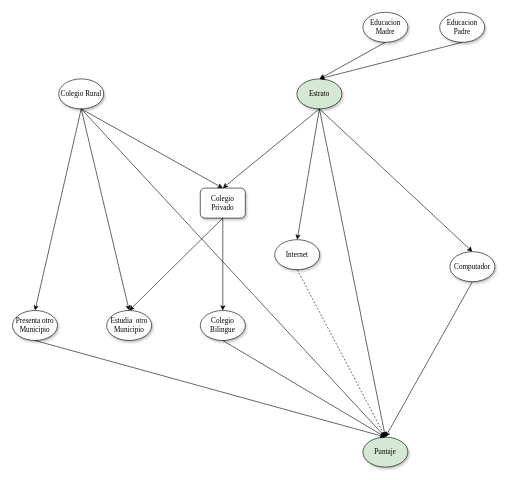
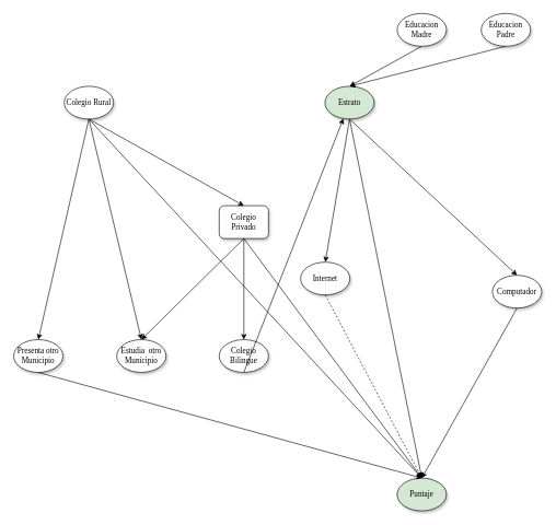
  <mxCell id="0" />
  <mxCell id="1" parent="0" />
  <mxCell id="2" value="Colegio Rural" style="ellipse;whiteSpace=wrap;html=1;rounded=0;shadow=1;comic=0;labelBackgroundColor=none;strokeWidth=1;fontFamily=Verdana;fontSize=12;align=center;" parent="1" vertex="1"><mxGeometry x="97" y="131" width="75" height="50" as="geometry" /></mxCell>
  <mxCell id="3" value="" style="endArrow=classic;html=1;rounded=0;exitX=0.5;exitY=1;exitDx=0;exitDy=0;entryX=0.5;entryY=0;entryDx=0;entryDy=0;" parent="1" source="2" target="12" edge="1"><mxGeometry width="50" height="50" relative="1" as="geometry"><mxPoint x="468" y="2" as="sourcePoint" /><mxPoint x="196" y="365" as="targetPoint" /></mxGeometry></mxCell>
  <mxCell id="4" value="Colegio Bilingue" style="ellipse;whiteSpace=wrap;html=1;rounded=0;shadow=1;comic=0;labelBackgroundColor=none;strokeWidth=1;fontFamily=Verdana;fontSize=12;align=center;" parent="1" vertex="1"><mxGeometry x="333" y="517" width="75" height="50" as="geometry" /></mxCell>
  <mxCell id="5" value="Colegio Privado" style="whiteSpace=wrap;html=1;shadow=1;comic=0;labelBackgroundColor=none;strokeWidth=1;fontFamily=Verdana;fontSize=12;align=center;rounded=1;" parent="1" vertex="1"><mxGeometry x="333" y="313" width="75" height="50" as="geometry" /></mxCell>
  <mxCell id="6" value="Estrato" style="ellipse;whiteSpace=wrap;html=1;rounded=0;shadow=1;comic=0;labelBackgroundColor=none;strokeWidth=1;fontFamily=Verdana;fontSize=12;align=center;fillColor=#d5e8d4;" parent="1" vertex="1"><mxGeometry x="494" y="131" width="75" height="50" as="geometry" /></mxCell>
  <mxCell id="7" value="Educacion Madre" style="ellipse;whiteSpace=wrap;html=1;rounded=0;shadow=1;comic=0;labelBackgroundColor=none;strokeWidth=1;fontFamily=Verdana;fontSize=12;align=center;" parent="1" vertex="1"><mxGeometry x="604" y="20" width="75" height="50" as="geometry" /></mxCell>
  <mxCell id="8" value="Educacion Padre" style="ellipse;whiteSpace=wrap;html=1;rounded=0;shadow=1;comic=0;labelBackgroundColor=none;strokeWidth=1;fontFamily=Verdana;fontSize=12;align=center;" parent="1" vertex="1"><mxGeometry x="732" y="20" width="75" height="50" as="geometry" /></mxCell>
  <mxCell id="9" value="Computador" style="ellipse;whiteSpace=wrap;html=1;rounded=0;shadow=1;comic=0;labelBackgroundColor=none;strokeWidth=1;fontFamily=Verdana;fontSize=12;align=center;" parent="1" vertex="1"><mxGeometry x="749" y="419" width="75" height="50" as="geometry" /></mxCell>
  <mxCell id="10" value="Internet" style="ellipse;whiteSpace=wrap;html=1;rounded=0;shadow=1;comic=0;labelBackgroundColor=none;strokeWidth=1;fontFamily=Verdana;fontSize=12;align=center;" parent="1" vertex="1"><mxGeometry x="457" y="399" width="75" height="50" as="geometry" /></mxCell>
  <mxCell id="11" value="Estudia&amp;nbsp; otro Municipio" style="ellipse;whiteSpace=wrap;html=1;rounded=0;shadow=1;comic=0;labelBackgroundColor=none;strokeWidth=1;fontFamily=Verdana;fontSize=12;align=center;" parent="1" vertex="1"><mxGeometry x="177" y="517" width="75" height="50" as="geometry" /></mxCell>
  <mxCell id="12" value="Presenta otro Municipio" style="ellipse;whiteSpace=wrap;html=1;rounded=0;shadow=1;comic=0;labelBackgroundColor=none;strokeWidth=1;fontFamily=Verdana;fontSize=12;align=center;" parent="1" vertex="1"><mxGeometry x="20" y="517" width="75" height="50" as="geometry" /></mxCell>
  <mxCell id="13" value="Puntaje" style="ellipse;whiteSpace=wrap;html=1;rounded=0;shadow=1;comic=0;labelBackgroundColor=none;strokeWidth=1;fontFamily=Verdana;fontSize=12;align=center;fillColor=#d5e8d4;" parent="1" vertex="1"><mxGeometry x="604" y="728" width="75" height="50" as="geometry" /></mxCell>
  <mxCell id="14" value="" style="endArrow=classic;html=1;rounded=0;exitX=0.5;exitY=1;exitDx=0;exitDy=0;entryX=0.5;entryY=0;entryDx=0;entryDy=0;" parent="1" source="7" target="6" edge="1"><mxGeometry width="50" height="50" relative="1" as="geometry"><mxPoint x="529.5" y="30" as="sourcePoint" /><mxPoint x="649.5" y="235" as="targetPoint" /></mxGeometry></mxCell>
  <mxCell id="15" value="" style="endArrow=classic;html=1;rounded=0;exitX=0.5;exitY=1;exitDx=0;exitDy=0;entryX=0.5;entryY=0;entryDx=0;entryDy=0;" parent="1" source="8" target="6" edge="1"><mxGeometry width="50" height="50" relative="1" as="geometry"><mxPoint x="643" y="-34" as="sourcePoint" /><mxPoint x="484" y="20" as="targetPoint" /></mxGeometry></mxCell>
  <mxCell id="16" value="" style="endArrow=classic;html=1;rounded=0;exitX=0.5;exitY=1;exitDx=0;exitDy=0;entryX=0.5;entryY=0;entryDx=0;entryDy=0;" parent="1" source="2" target="11" edge="1"><mxGeometry width="50" height="50" relative="1" as="geometry"><mxPoint x="86" y="170" as="sourcePoint" /><mxPoint x="97" y="387" as="targetPoint" /></mxGeometry></mxCell>
  <mxCell id="17" value="" style="endArrow=classic;html=1;rounded=0;exitX=0.5;exitY=1;exitDx=0;exitDy=0;entryX=0.5;entryY=0;entryDx=0;entryDy=0;" parent="1" source="2" target="5" edge="1"><mxGeometry width="50" height="50" relative="1" as="geometry"><mxPoint x="96" y="180" as="sourcePoint" /><mxPoint x="107" y="397" as="targetPoint" /></mxGeometry></mxCell>
  <mxCell id="18" value="" style="endArrow=classic;html=1;rounded=0;exitX=0.5;exitY=1;exitDx=0;exitDy=0;entryX=0.5;entryY=0;entryDx=0;entryDy=0;" parent="1" source="6" target="10" edge="1"><mxGeometry width="50" height="50" relative="1" as="geometry"><mxPoint x="783" y="-34" as="sourcePoint" /><mxPoint x="527" y="84" as="targetPoint" /></mxGeometry></mxCell>
  <mxCell id="19" value="" style="endArrow=classic;html=1;rounded=0;exitX=0.5;exitY=1;exitDx=0;exitDy=0;entryX=0.5;entryY=0;entryDx=0;entryDy=0;" parent="1" source="6" target="9" edge="1"><mxGeometry width="50" height="50" relative="1" as="geometry"><mxPoint x="793" y="-24" as="sourcePoint" /><mxPoint x="537" y="94" as="targetPoint" /></mxGeometry></mxCell>
  <mxCell id="20" value="" style="endArrow=classic;html=1;rounded=0;exitX=0.5;exitY=1;exitDx=0;exitDy=0;entryX=0.5;entryY=0;entryDx=0;entryDy=0;" parent="1" source="5" target="4" edge="1"><mxGeometry width="50" height="50" relative="1" as="geometry"><mxPoint x="808" y="440" as="sourcePoint" /><mxPoint x="552" y="558" as="targetPoint" /></mxGeometry></mxCell>
  <mxCell id="21" value="" style="endArrow=classic;html=1;rounded=0;exitX=0.5;exitY=1;exitDx=0;exitDy=0;entryX=0.5;entryY=0;entryDx=0;entryDy=0;" parent="1" source="5" target="11" edge="1"><mxGeometry width="50" height="50" relative="1" as="geometry"><mxPoint x="94" y="167" as="sourcePoint" /><mxPoint x="308" y="260" as="targetPoint" /></mxGeometry></mxCell>
- <mxCell id="22" value="" style="endArrow=classic;html=1;rounded=0;exitX=0.5;exitY=1;exitDx=0;exitDy=0;entryX=0.5;entryY=0;entryDx=0;entryDy=0;" parent="1" source="6" target="5" edge="1"><mxGeometry width="50" height="50" relative="1" as="geometry"><mxPoint x="527" y="134" as="sourcePoint" /><mxPoint x="527" y="190" as="targetPoint" /></mxGeometry></mxCell>
  <mxCell id="23" value="" style="endArrow=classic;html=1;rounded=0;exitX=0.5;exitY=1;exitDx=0;exitDy=0;entryX=0.5;entryY=0;entryDx=0;entryDy=0;dashed=1;" parent="1" source="10" target="13" edge="1"><mxGeometry width="50" height="50" relative="1" as="geometry"><mxPoint x="580" y="205" as="sourcePoint" /><mxPoint x="361" y="331" as="targetPoint" /></mxGeometry></mxCell>
  <mxCell id="24" value="" style="endArrow=classic;html=1;rounded=0;exitX=0.5;exitY=1;exitDx=0;exitDy=0;entryX=0.5;entryY=0;entryDx=0;entryDy=0;" parent="1" source="9" target="13" edge="1"><mxGeometry width="50" height="50" relative="1" as="geometry"><mxPoint x="537" y="144" as="sourcePoint" /><mxPoint x="318" y="270" as="targetPoint" /></mxGeometry></mxCell>
  <mxCell id="25" value="" style="endArrow=classic;html=1;rounded=0;entryX=0.5;entryY=0;entryDx=0;entryDy=0;exitX=0.5;exitY=1;exitDx=0;exitDy=0;" parent="1" source="6" target="13" edge="1"><mxGeometry width="50" height="50" relative="1" as="geometry"><mxPoint x="556" y="126" as="sourcePoint" /><mxPoint x="523" y="206" as="targetPoint" /></mxGeometry></mxCell>
+ <mxCell id="26" value="" style="endArrow=classic;html=1;rounded=0;exitX=0.5;exitY=1;exitDx=0;exitDy=0;entryX=0.5;entryY=0;entryDx=0;entryDy=0;" parent="1" source="5" target="13" edge="1"><mxGeometry width="50" height="50" relative="1" as="geometry"><mxPoint x="537" y="144" as="sourcePoint" /><mxPoint x="533" y="216" as="targetPoint" /></mxGeometry></mxCell>
  <mxCell id="27" value="" style="endArrow=classic;html=1;rounded=0;exitX=0.5;exitY=1;exitDx=0;exitDy=0;entryX=0.5;entryY=0;entryDx=0;entryDy=0;" parent="1" source="2" target="13" edge="1"><mxGeometry width="50" height="50" relative="1" as="geometry"><mxPoint x="547" y="154" as="sourcePoint" /><mxPoint x="543" y="226" as="targetPoint" /></mxGeometry></mxCell>
  <mxCell id="28" value="" style="endArrow=classic;html=1;rounded=0;exitX=0.5;exitY=1;exitDx=0;exitDy=0;entryX=0.5;entryY=0;entryDx=0;entryDy=0;" parent="1" source="12" target="13" edge="1"><mxGeometry width="50" height="50" relative="1" as="geometry"><mxPoint x="567" y="174" as="sourcePoint" /><mxPoint x="563" y="246" as="targetPoint" /></mxGeometry></mxCell>
- <mxCell id="29" value="" style="endArrow=classic;html=1;rounded=0;exitX=0.5;exitY=1;exitDx=0;exitDy=0;entryX=0.5;entryY=0;entryDx=0;entryDy=0;" parent="1" source="4" target="13" edge="1"><mxGeometry width="50" height="50" relative="1" as="geometry"><mxPoint x="577" y="184" as="sourcePoint" /><mxPoint x="573" y="256" as="targetPoint" /></mxGeometry></mxCell>
+ <mxCell id="29" value="" style="endArrow=classic;html=1;rounded=0;exitX=0.5;exitY=1;exitDx=0;exitDy=0;" parent="1" source="4" target="6" edge="1"><mxGeometry width="50" height="50" relative="1" as="geometry"><mxPoint x="577" y="184" as="sourcePoint" /><mxPoint x="573" y="256" as="targetPoint" /></mxGeometry></mxCell>
